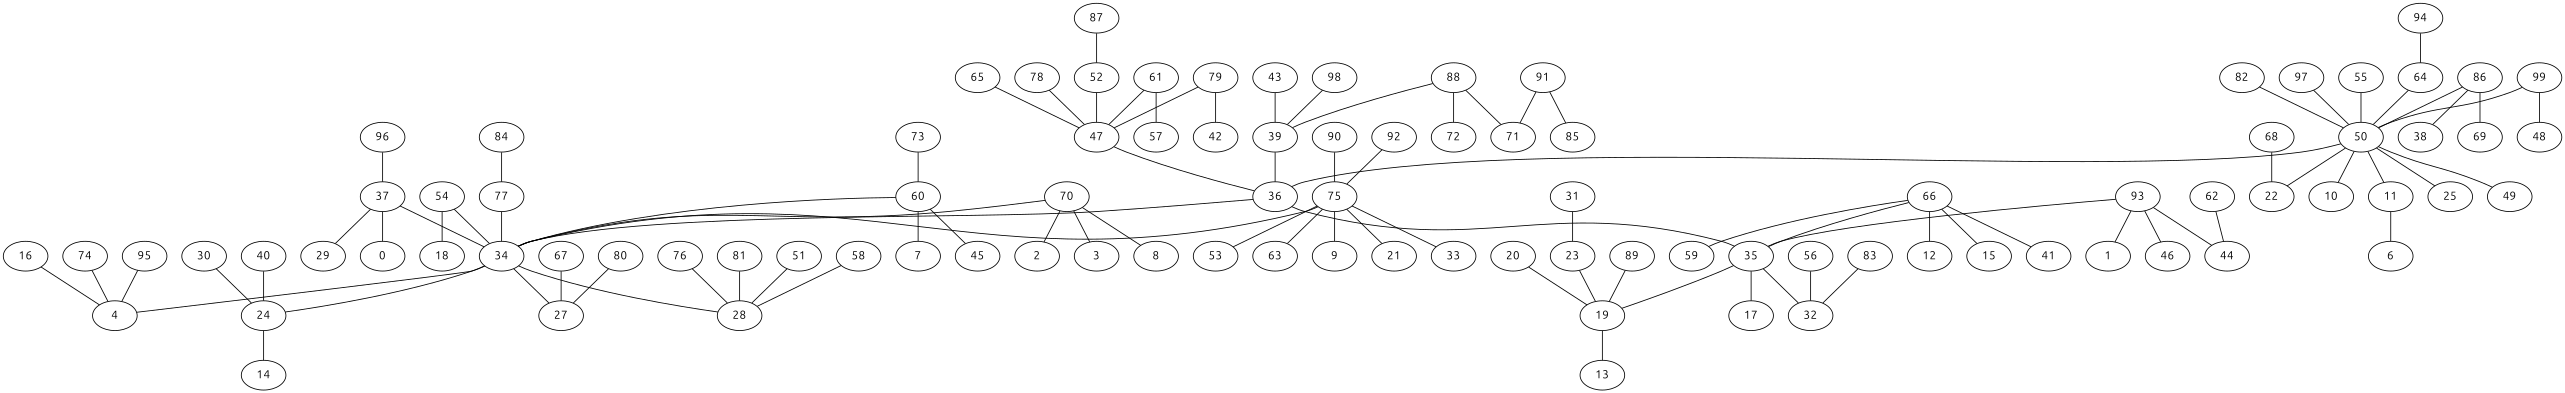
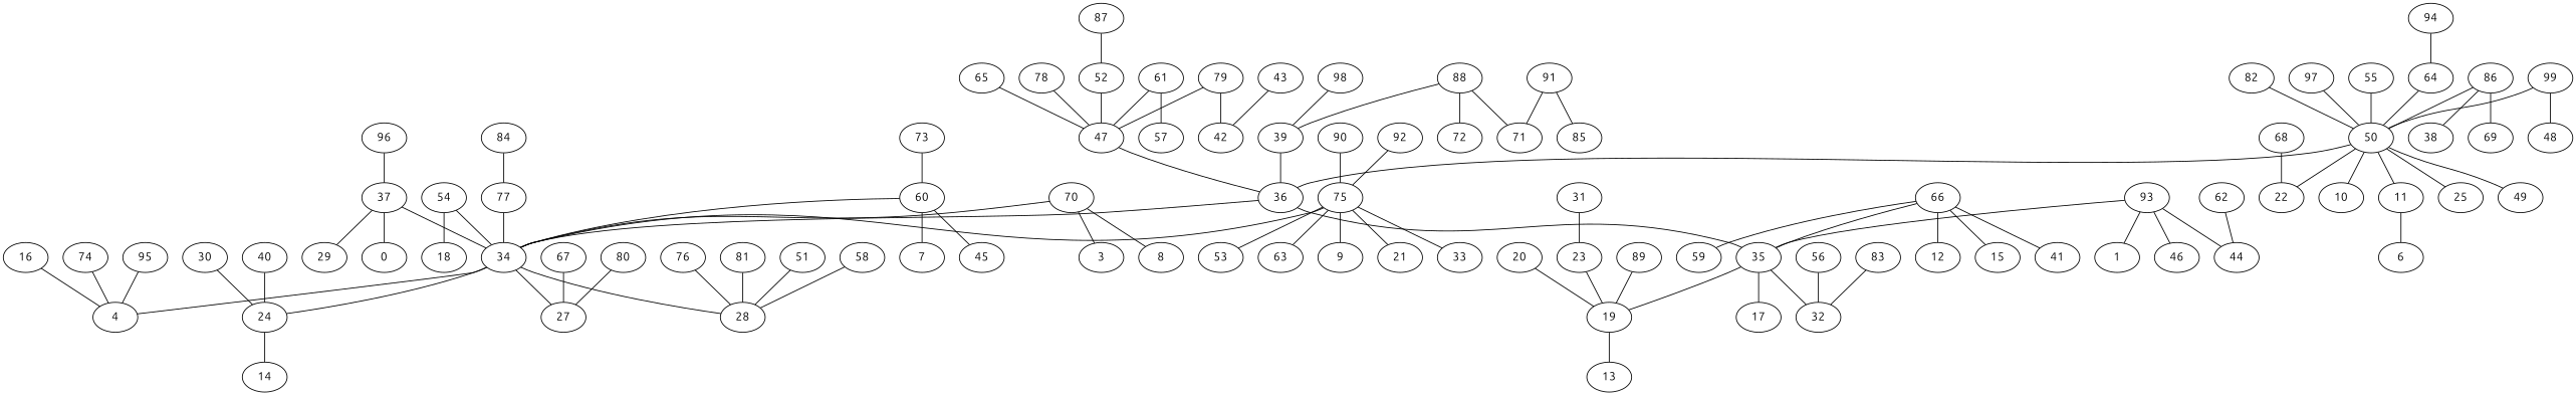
  graph {
    fontname=Ubuntu
    node [fontname=Ubuntu]
    edge [fontname=Ubuntu]
    36
    34
    35
    4
    24
    27
    28
    17
    19
    32
    14
    13
    39
    47
    50
    10
    11
    22
    25
    49
    6
    55
    64
    82
    86
    38
    69
    97
    99
    48
    52
    61
    57
    65
    78
    79
    42
    43
    88
    71
    72
    98
    66
    12
    15
    41
    59
    93
    1
    44
    46
    37
    0
    29
    54
    18
    60
    7
    45
    70
-   2
    3
    8
    75
    9
    21
    33
    53
    63
    77
    84
    90
    92
    73
    96
    51
    58
    76
    81
    67
    80
    30
    40
    16
    74
    95
    56
    83
    20
    23
    89
    91
    85
    87
    94
    68
    31
    62
    36 -- 34
    36 -- 35
    34 -- 4
    34 -- 24
    34 -- 27
    34 -- 28
    35 -- 17
    35 -- 19
    35 -- 32
    24 -- 14
    19 -- 13
    39 -- 36
    47 -- 36
    50 -- 36
    50 -- 10
    50 -- 11
    50 -- 22
    50 -- 25
    50 -- 49
    11 -- 6
    55 -- 50
    64 -- 50
    82 -- 50
    86 -- 50
    86 -- 38
    86 -- 69
    97 -- 50
    99 -- 50
    99 -- 48
    52 -- 47
    61 -- 47
    61 -- 57
    65 -- 47
    78 -- 47
    79 -- 47
    79 -- 42
-   43 -- 39
+   43 -- 42
    88 -- 39
    88 -- 71
    88 -- 72
    98 -- 39
    66 -- 35
    66 -- 12
    66 -- 15
    66 -- 41
    66 -- 59
    93 -- 35
    93 -- 1
    93 -- 44
    93 -- 46
    37 -- 34
    37 -- 0
    37 -- 29
    54 -- 34
    54 -- 18
    60 -- 34
    60 -- 7
    60 -- 45
    70 -- 34
-   70 -- 2
    70 -- 3
    70 -- 8
    75 -- 34
    75 -- 9
    75 -- 21
    75 -- 33
    75 -- 53
    75 -- 63
    77 -- 34
    84 -- 77
    90 -- 75
    92 -- 75
    73 -- 60
    96 -- 37
    51 -- 28
    58 -- 28
    76 -- 28
    81 -- 28
    67 -- 27
    80 -- 27
    30 -- 24
    40 -- 24
    16 -- 4
    74 -- 4
    95 -- 4
    56 -- 32
    83 -- 32
    20 -- 19
    23 -- 19
    89 -- 19
    91 -- 71
    91 -- 85
    87 -- 52
    94 -- 64
    68 -- 22
    31 -- 23
    62 -- 44
  }
